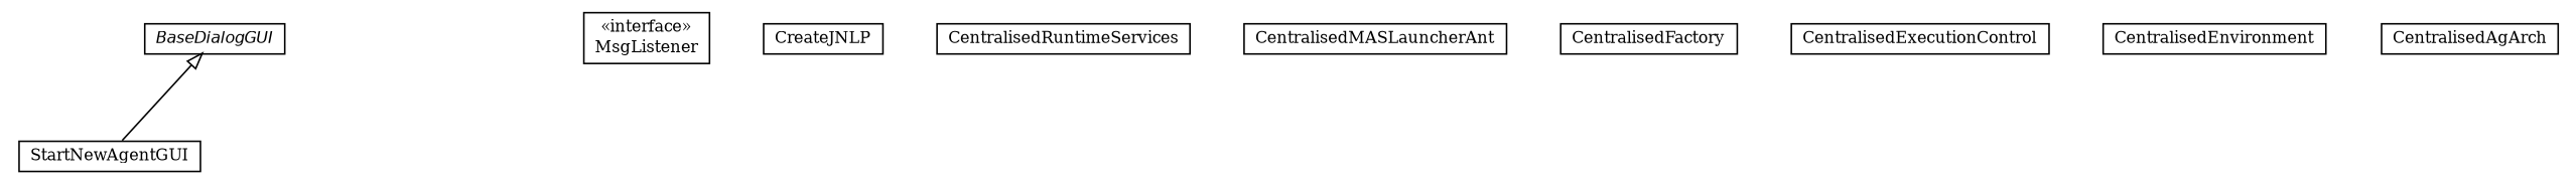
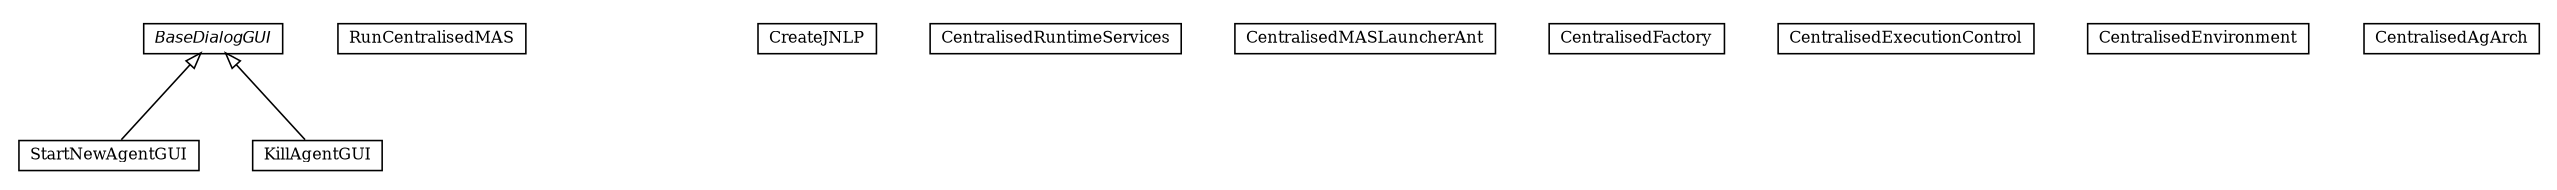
  digraph {
    nodesep=0.25
    ranksep=0.5
    fontname="DejaVu Serif"
    node [fontcolor=black fontname="DejaVu Serif" fontsize=10.0 shape=plaintext]
    edge [arrowtail=empty dir=back fontname="DejaVu Serif" fontsize=10 headport=p labelfontname=Helvetica labelfontsize=10 tailport=p]
    n1 [label=<<table title="jason.infra.centralised.StartNewAgentGUI" border="0" cellborder="1" cellspacing="0" cellpadding="2" port="p" href="./StartNewAgentGUI.html"> 		<tr><td><table border="0" cellspacing="0" cellpadding="1"> <tr><td align="center" balign="center"> StartNewAgentGUI </td></tr> 		</table></td></tr> 		</table>>]
-   n3 [label=<<table title="jason.infra.centralised.MsgListener" border="0" cellborder="1" cellspacing="0" cellpadding="2" port="p" href="./MsgListener.html"> 		<tr><td><table border="0" cellspacing="0" cellpadding="1"> <tr><td align="center" balign="center"> &#171;interface&#187; </td></tr> <tr><td align="center" balign="center"> MsgListener </td></tr> 		</table></td></tr> 		</table>>]
+   n2 [label=<<table title="jason.infra.centralised.RunCentralisedMAS" border="0" cellborder="1" cellspacing="0" cellpadding="2" port="p" href="./RunCentralisedMAS.html"> 		<tr><td><table border="0" cellspacing="0" cellpadding="1"> <tr><td align="center" balign="center"> RunCentralisedMAS </td></tr> 		</table></td></tr> 		</table>>]
+   n4 [label=<<table title="jason.infra.centralised.KillAgentGUI" border="0" cellborder="1" cellspacing="0" cellpadding="2" port="p" href="./KillAgentGUI.html"> 		<tr><td><table border="0" cellspacing="0" cellpadding="1"> <tr><td align="center" balign="center"> KillAgentGUI </td></tr> 		</table></td></tr> 		</table>>]
    n5 [label=<<table title="jason.infra.centralised.CreateJNLP" border="0" cellborder="1" cellspacing="0" cellpadding="2" port="p" href="./CreateJNLP.html"> 		<tr><td><table border="0" cellspacing="0" cellpadding="1"> <tr><td align="center" balign="center"> CreateJNLP </td></tr> 		</table></td></tr> 		</table>>]
    n6 [label=<<table title="jason.infra.centralised.CentralisedRuntimeServices" border="0" cellborder="1" cellspacing="0" cellpadding="2" port="p" href="./CentralisedRuntimeServices.html"> 		<tr><td><table border="0" cellspacing="0" cellpadding="1"> <tr><td align="center" balign="center"> CentralisedRuntimeServices </td></tr> 		</table></td></tr> 		</table>>]
    n7 [label=<<table title="jason.infra.centralised.CentralisedMASLauncherAnt" border="0" cellborder="1" cellspacing="0" cellpadding="2" port="p" href="./CentralisedMASLauncherAnt.html"> 		<tr><td><table border="0" cellspacing="0" cellpadding="1"> <tr><td align="center" balign="center"> CentralisedMASLauncherAnt </td></tr> 		</table></td></tr> 		</table>>]
    n8 [label=<<table title="jason.infra.centralised.CentralisedFactory" border="0" cellborder="1" cellspacing="0" cellpadding="2" port="p" href="./CentralisedFactory.html"> 		<tr><td><table border="0" cellspacing="0" cellpadding="1"> <tr><td align="center" balign="center"> CentralisedFactory </td></tr> 		</table></td></tr> 		</table>>]
    n9 [label=<<table title="jason.infra.centralised.CentralisedExecutionControl" border="0" cellborder="1" cellspacing="0" cellpadding="2" port="p" href="./CentralisedExecutionControl.html"> 		<tr><td><table border="0" cellspacing="0" cellpadding="1"> <tr><td align="center" balign="center"> CentralisedExecutionControl </td></tr> 		</table></td></tr> 		</table>>]
    n10 [label=<<table title="jason.infra.centralised.CentralisedEnvironment" border="0" cellborder="1" cellspacing="0" cellpadding="2" port="p" href="./CentralisedEnvironment.html"> 		<tr><td><table border="0" cellspacing="0" cellpadding="1"> <tr><td align="center" balign="center"> CentralisedEnvironment </td></tr> 		</table></td></tr> 		</table>>]
    n11 [label=<<table title="jason.infra.centralised.CentralisedAgArch" border="0" cellborder="1" cellspacing="0" cellpadding="2" port="p" href="./CentralisedAgArch.html"> 		<tr><td><table border="0" cellspacing="0" cellpadding="1"> <tr><td align="center" balign="center"> CentralisedAgArch </td></tr> 		</table></td></tr> 		</table>>]
    n12 [label=<<table title="jason.infra.centralised.BaseDialogGUI" border="0" cellborder="1" cellspacing="0" cellpadding="2" port="p" href="./BaseDialogGUI.html"> 		<tr><td><table border="0" cellspacing="0" cellpadding="1"> <tr><td align="center" balign="center"><font face="Helvetica-Oblique"> BaseDialogGUI </font></td></tr> 		</table></td></tr> 		</table>>]
    n12 -> n1
+   n12 -> n4
  }
